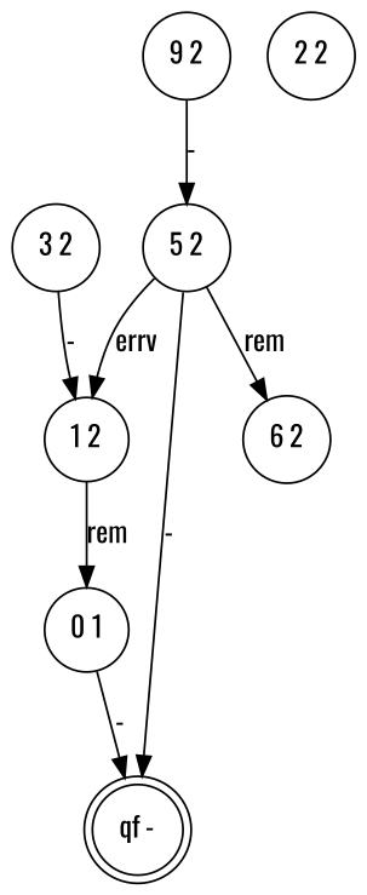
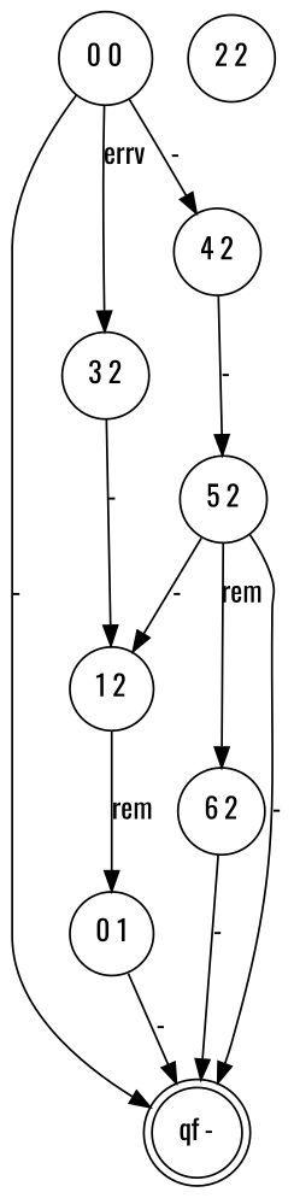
  digraph {
    fontname=Oswald
    node [fontname=Oswald shape=circle]
    edge [fontname=Oswald]
    "3 2"
    "1 2"
    "qf -" [shape=doublecircle]
-   "4 2" [label="9 2"]
+   "4 2"
    "5 2"
    "6 2"
    n7 [label="0 1"]
+   "0 0"
    "2 2"
    "3 2" -> "1 2" [label="-"]
    "1 2" -> n7 [label=rem]
    "4 2" -> "5 2" [label="-"]
-   "5 2" -> "1 2" [label=errv]
+   "5 2" -> "1 2" [label="-"]
    "5 2" -> "qf -" [label="-"]
    "5 2" -> "6 2" [label=rem]
+   "6 2" -> "qf -" [label="-"]
    n7 -> "qf -" [label="-"]
+   "0 0" -> "3 2" [label=errv]
+   "0 0" -> "qf -" [label="-"]
+   "0 0" -> "4 2" [label="-"]
  }
